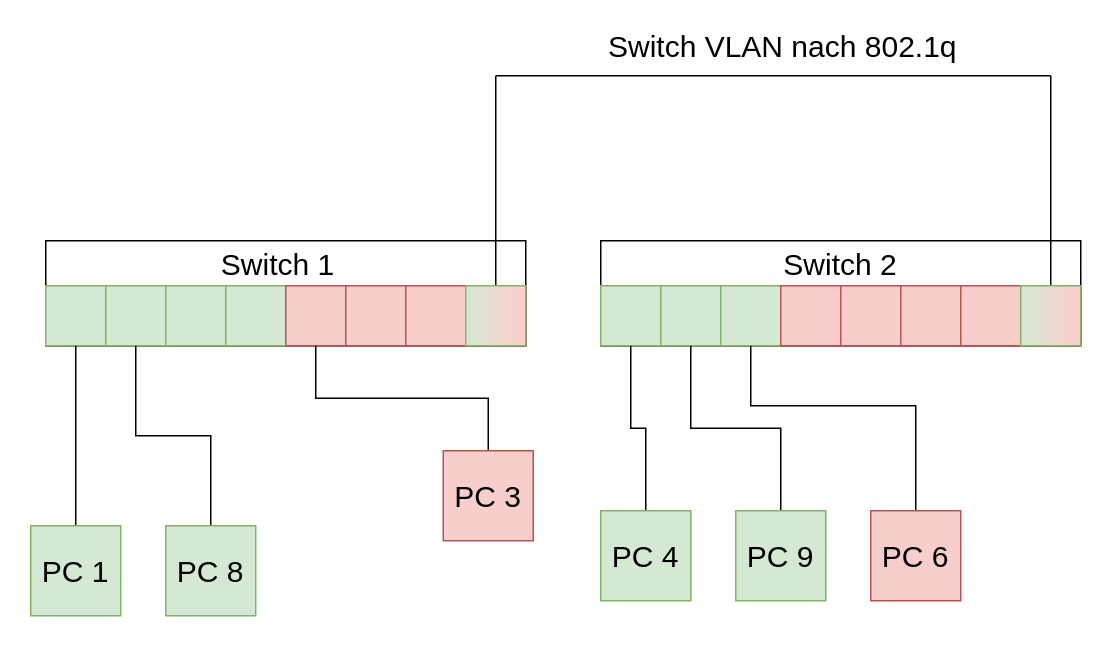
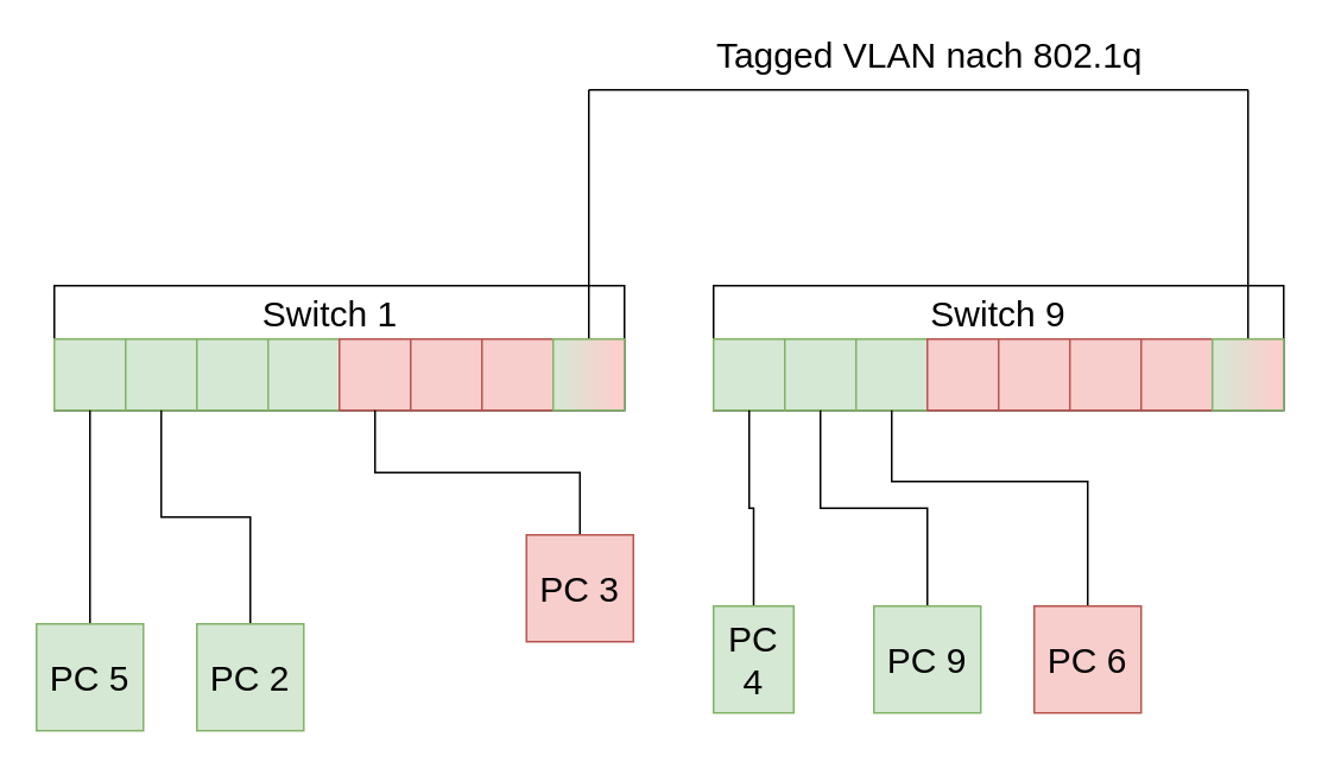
  <mxCell id="0" />
  <mxCell id="1" parent="0" />
  <mxCell id="2" value="" style="rounded=0;whiteSpace=wrap;html=1;" vertex="1" parent="1"><mxGeometry x="30" y="160" width="320" height="70" as="geometry" /></mxCell>
  <mxCell id="3" value="" style="whiteSpace=wrap;html=1;aspect=fixed;fillColor=#d5e8d4;strokeColor=#82b366;" vertex="1" parent="1"><mxGeometry x="30" y="190" width="40" height="40" as="geometry" /></mxCell>
  <mxCell id="4" value="" style="whiteSpace=wrap;html=1;aspect=fixed;fillColor=#d5e8d4;strokeColor=#82b366;" vertex="1" parent="1"><mxGeometry x="70" y="190" width="40" height="40" as="geometry" /></mxCell>
  <mxCell id="5" value="" style="whiteSpace=wrap;html=1;aspect=fixed;fillColor=#d5e8d4;strokeColor=#82b366;" vertex="1" parent="1"><mxGeometry x="110" y="190" width="40" height="40" as="geometry" /></mxCell>
  <mxCell id="6" value="" style="whiteSpace=wrap;html=1;aspect=fixed;fillColor=#d5e8d4;strokeColor=#82b366;" vertex="1" parent="1"><mxGeometry x="150" y="190" width="40" height="40" as="geometry" /></mxCell>
  <mxCell id="7" value="" style="whiteSpace=wrap;html=1;aspect=fixed;fillColor=#f8cecc;strokeColor=#b85450;" vertex="1" parent="1"><mxGeometry x="190" y="190" width="40" height="40" as="geometry" /></mxCell>
  <mxCell id="8" value="" style="whiteSpace=wrap;html=1;aspect=fixed;fillColor=#f8cecc;strokeColor=#b85450;" vertex="1" parent="1"><mxGeometry x="230" y="190" width="40" height="40" as="geometry" /></mxCell>
  <mxCell id="9" value="" style="whiteSpace=wrap;html=1;aspect=fixed;fillColor=#f8cecc;strokeColor=#b85450;" vertex="1" parent="1"><mxGeometry x="270" y="190" width="40" height="40" as="geometry" /></mxCell>
  <mxCell id="10" style="edgeStyle=orthogonalEdgeStyle;rounded=0;orthogonalLoop=1;jettySize=auto;html=1;exitX=0.5;exitY=0;exitDx=0;exitDy=0;endArrow=none;endFill=0;" edge="1" parent="1" source="11"><mxGeometry relative="1" as="geometry"><mxPoint x="330" y="50" as="targetPoint" /></mxGeometry></mxCell>
  <mxCell id="11" value="" style="whiteSpace=wrap;html=1;aspect=fixed;fillColor=#d5e8d4;strokeColor=#82b366;gradientDirection=east;gradientColor=#FFCCCC;" vertex="1" parent="1"><mxGeometry x="310" y="190" width="40" height="40" as="geometry" /></mxCell>
  <mxCell id="12" value="" style="rounded=0;whiteSpace=wrap;html=1;" vertex="1" parent="1"><mxGeometry x="400" y="160" width="320" height="70" as="geometry" /></mxCell>
  <mxCell id="13" value="" style="whiteSpace=wrap;html=1;aspect=fixed;fillColor=#d5e8d4;strokeColor=#82b366;" vertex="1" parent="1"><mxGeometry x="400" y="190" width="40" height="40" as="geometry" /></mxCell>
  <mxCell id="14" value="" style="whiteSpace=wrap;html=1;aspect=fixed;fillColor=#d5e8d4;strokeColor=#82b366;" vertex="1" parent="1"><mxGeometry x="440" y="190" width="40" height="40" as="geometry" /></mxCell>
  <mxCell id="15" value="" style="whiteSpace=wrap;html=1;aspect=fixed;fillColor=#d5e8d4;strokeColor=#82b366;" vertex="1" parent="1"><mxGeometry x="480" y="190" width="40" height="40" as="geometry" /></mxCell>
  <mxCell id="16" value="" style="whiteSpace=wrap;html=1;aspect=fixed;fillColor=#f8cecc;strokeColor=#b85450;" vertex="1" parent="1"><mxGeometry x="520" y="190" width="40" height="40" as="geometry" /></mxCell>
  <mxCell id="17" value="" style="whiteSpace=wrap;html=1;aspect=fixed;fillColor=#f8cecc;strokeColor=#b85450;" vertex="1" parent="1"><mxGeometry x="560" y="190" width="40" height="40" as="geometry" /></mxCell>
  <mxCell id="18" value="" style="whiteSpace=wrap;html=1;aspect=fixed;fillColor=#f8cecc;strokeColor=#b85450;" vertex="1" parent="1"><mxGeometry x="600" y="190" width="40" height="40" as="geometry" /></mxCell>
  <mxCell id="19" value="" style="whiteSpace=wrap;html=1;aspect=fixed;fillColor=#f8cecc;strokeColor=#b85450;" vertex="1" parent="1"><mxGeometry x="640" y="190" width="40" height="40" as="geometry" /></mxCell>
  <mxCell id="20" style="edgeStyle=orthogonalEdgeStyle;rounded=0;orthogonalLoop=1;jettySize=auto;html=1;exitX=0.5;exitY=0;exitDx=0;exitDy=0;endArrow=none;endFill=0;" edge="1" parent="1" source="21"><mxGeometry relative="1" as="geometry"><mxPoint x="700" y="50" as="targetPoint" /></mxGeometry></mxCell>
  <mxCell id="21" value="" style="whiteSpace=wrap;html=1;aspect=fixed;fillColor=#d5e8d4;strokeColor=#82b366;gradientColor=#FFCCCC;gradientDirection=east;" vertex="1" parent="1"><mxGeometry x="680" y="190" width="40" height="40" as="geometry" /></mxCell>
  <mxCell id="22" value="&lt;font style=&quot;font-size: 20px&quot;&gt;Switch 1&lt;/font&gt;" style="text;html=1;strokeColor=none;fillColor=none;align=center;verticalAlign=middle;whiteSpace=wrap;rounded=0;" vertex="1" parent="1"><mxGeometry x="50" y="155" width="270" height="40" as="geometry" /></mxCell>
- <mxCell id="23" value="&lt;font style=&quot;font-size: 20px&quot;&gt;Switch 2&lt;/font&gt;" style="text;html=1;strokeColor=none;fillColor=none;align=center;verticalAlign=middle;whiteSpace=wrap;rounded=0;" vertex="1" parent="1"><mxGeometry x="425" y="155" width="270" height="40" as="geometry" /></mxCell>
+ <mxCell id="23" value="&lt;font style=&quot;font-size: 20px&quot;&gt;Switch 9&lt;/font&gt;" style="text;html=1;strokeColor=none;fillColor=none;align=center;verticalAlign=middle;whiteSpace=wrap;rounded=0;" vertex="1" parent="1"><mxGeometry x="425" y="155" width="270" height="40" as="geometry" /></mxCell>
  <mxCell id="24" style="edgeStyle=orthogonalEdgeStyle;rounded=0;orthogonalLoop=1;jettySize=auto;html=1;exitX=0.5;exitY=0;exitDx=0;exitDy=0;entryX=0.5;entryY=1;entryDx=0;entryDy=0;endArrow=none;endFill=0;" edge="1" parent="1" source="25" target="3"><mxGeometry relative="1" as="geometry" /></mxCell>
- <mxCell id="25" value="&lt;font style=&quot;font-size: 20px&quot;&gt;PC 1&lt;/font&gt;" style="rounded=0;whiteSpace=wrap;html=1;fillColor=#d5e8d4;strokeColor=#82b366;" vertex="1" parent="1"><mxGeometry x="20" y="350" width="60" height="60" as="geometry" /></mxCell>
+ <mxCell id="25" value="&lt;font style=&quot;font-size: 20px&quot;&gt;PC 5&lt;/font&gt;" style="rounded=0;whiteSpace=wrap;html=1;fillColor=#d5e8d4;strokeColor=#82b366;" vertex="1" parent="1"><mxGeometry x="20" y="350" width="60" height="60" as="geometry" /></mxCell>
  <mxCell id="26" style="edgeStyle=orthogonalEdgeStyle;rounded=0;orthogonalLoop=1;jettySize=auto;html=1;exitX=0.5;exitY=0;exitDx=0;exitDy=0;entryX=0.5;entryY=1;entryDx=0;entryDy=0;endArrow=none;endFill=0;" edge="1" parent="1" source="27" target="4"><mxGeometry relative="1" as="geometry" /></mxCell>
- <mxCell id="27" value="&lt;font style=&quot;font-size: 20px&quot;&gt;PC 8&lt;/font&gt;" style="rounded=0;whiteSpace=wrap;html=1;fillColor=#d5e8d4;strokeColor=#82b366;" vertex="1" parent="1"><mxGeometry x="110" y="350" width="60" height="60" as="geometry" /></mxCell>
+ <mxCell id="27" value="&lt;font style=&quot;font-size: 20px&quot;&gt;PC 2&lt;/font&gt;" style="rounded=0;whiteSpace=wrap;html=1;fillColor=#d5e8d4;strokeColor=#82b366;" vertex="1" parent="1"><mxGeometry x="110" y="350" width="60" height="60" as="geometry" /></mxCell>
  <mxCell id="28" style="edgeStyle=orthogonalEdgeStyle;rounded=0;orthogonalLoop=1;jettySize=auto;html=1;exitX=0.5;exitY=0;exitDx=0;exitDy=0;entryX=0.5;entryY=1;entryDx=0;entryDy=0;endArrow=none;endFill=0;" edge="1" parent="1" source="29" target="7"><mxGeometry relative="1" as="geometry" /></mxCell>
  <mxCell id="29" value="&lt;font style=&quot;font-size: 20px&quot;&gt;PC 3&lt;/font&gt;" style="rounded=0;whiteSpace=wrap;html=1;fillColor=#f8cecc;strokeColor=#b85450;" vertex="1" parent="1"><mxGeometry x="295" y="300" width="60" height="60" as="geometry" /></mxCell>
  <mxCell id="30" style="edgeStyle=orthogonalEdgeStyle;rounded=0;orthogonalLoop=1;jettySize=auto;html=1;exitX=0.5;exitY=0;exitDx=0;exitDy=0;entryX=0.5;entryY=1;entryDx=0;entryDy=0;endArrow=none;endFill=0;" edge="1" parent="1" source="31" target="13"><mxGeometry relative="1" as="geometry" /></mxCell>
- <mxCell id="31" value="&lt;font style=&quot;font-size: 20px&quot;&gt;PC 4&lt;/font&gt;" style="rounded=0;whiteSpace=wrap;html=1;fillColor=#d5e8d4;strokeColor=#82b366;" vertex="1" parent="1"><mxGeometry x="400" y="340" width="60" height="60" as="geometry" /></mxCell>
+ <mxCell id="31" value="&lt;font style=&quot;font-size: 20px&quot;&gt;PC 4&lt;/font&gt;" style="rounded=0;whiteSpace=wrap;html=1;fillColor=#d5e8d4;strokeColor=#82b366;" vertex="1" parent="1"><mxGeometry x="400" y="340" width="45" height="60" as="geometry" /></mxCell>
  <mxCell id="32" style="edgeStyle=orthogonalEdgeStyle;rounded=0;orthogonalLoop=1;jettySize=auto;html=1;exitX=0.5;exitY=0;exitDx=0;exitDy=0;entryX=0.5;entryY=1;entryDx=0;entryDy=0;endArrow=none;endFill=0;" edge="1" parent="1" source="33" target="14"><mxGeometry relative="1" as="geometry" /></mxCell>
  <mxCell id="33" value="&lt;font style=&quot;font-size: 20px&quot;&gt;PC 9&lt;/font&gt;" style="rounded=0;whiteSpace=wrap;html=1;fillColor=#d5e8d4;strokeColor=#82b366;" vertex="1" parent="1"><mxGeometry x="490" y="340" width="60" height="60" as="geometry" /></mxCell>
  <mxCell id="34" style="edgeStyle=orthogonalEdgeStyle;rounded=0;orthogonalLoop=1;jettySize=auto;html=1;exitX=0.5;exitY=0;exitDx=0;exitDy=0;entryX=0.5;entryY=1;entryDx=0;entryDy=0;endArrow=none;endFill=0;" edge="1" parent="1" source="35" target="15"><mxGeometry relative="1" as="geometry"><Array as="points"><mxPoint x="610" y="270" /><mxPoint x="500" y="270" /></Array></mxGeometry></mxCell>
  <mxCell id="35" value="&lt;font style=&quot;font-size: 20px&quot;&gt;PC 6&lt;/font&gt;" style="rounded=0;whiteSpace=wrap;html=1;fillColor=#f8cecc;strokeColor=#b85450;" vertex="1" parent="1"><mxGeometry x="580" y="340" width="60" height="60" as="geometry" /></mxCell>
  <mxCell id="36" value="" style="endArrow=none;html=1;" edge="1" parent="1"><mxGeometry width="50" height="50" relative="1" as="geometry"><mxPoint x="330" y="50" as="sourcePoint" /><mxPoint x="700" y="50" as="targetPoint" /></mxGeometry></mxCell>
- <mxCell id="37" value="&lt;font style=&quot;font-size: 20px&quot;&gt;Switch VLAN nach 802.1q&lt;/font&gt;" style="text;html=1;strokeColor=none;fillColor=none;align=center;verticalAlign=middle;whiteSpace=wrap;rounded=0;" vertex="1" parent="1"><mxGeometry x="373" y="20" width="297" height="20" as="geometry" /></mxCell>
+ <mxCell id="37" value="&lt;font style=&quot;font-size: 20px&quot;&gt;Tagged VLAN nach 802.1q&lt;/font&gt;" style="text;html=1;strokeColor=none;fillColor=none;align=center;verticalAlign=middle;whiteSpace=wrap;rounded=0;" vertex="1" parent="1"><mxGeometry x="373" y="20" width="297" height="20" as="geometry" /></mxCell>
